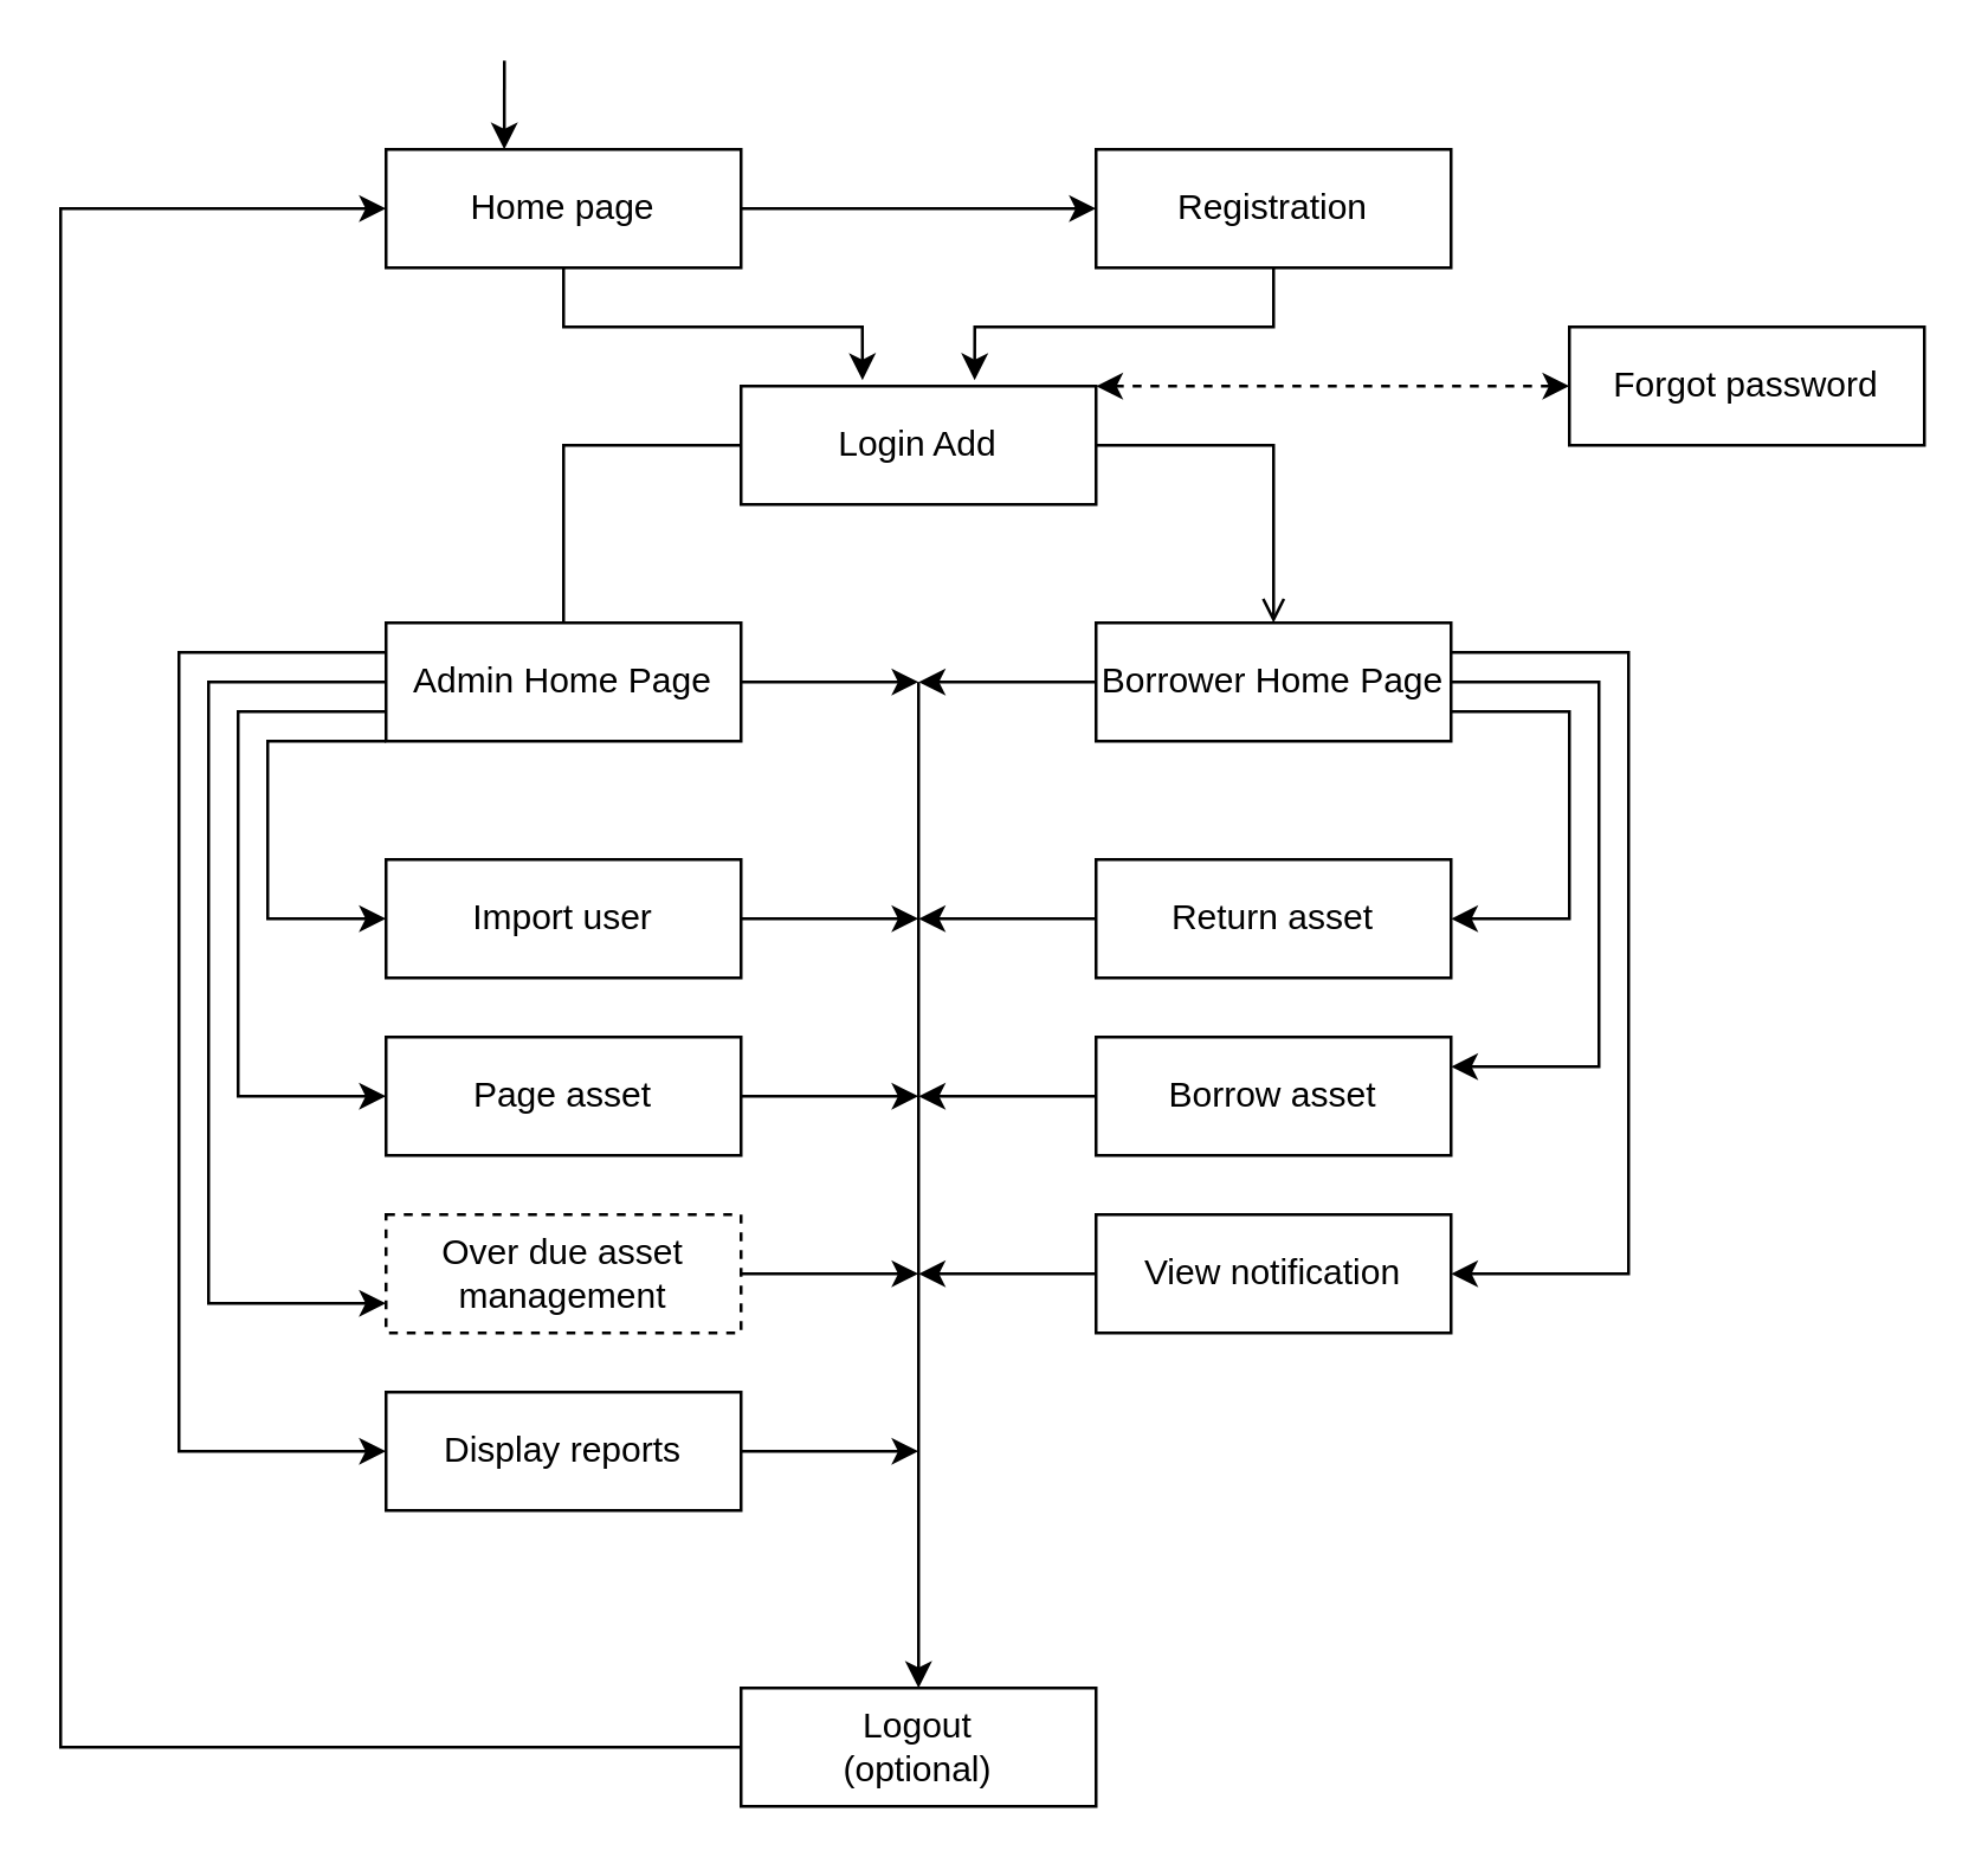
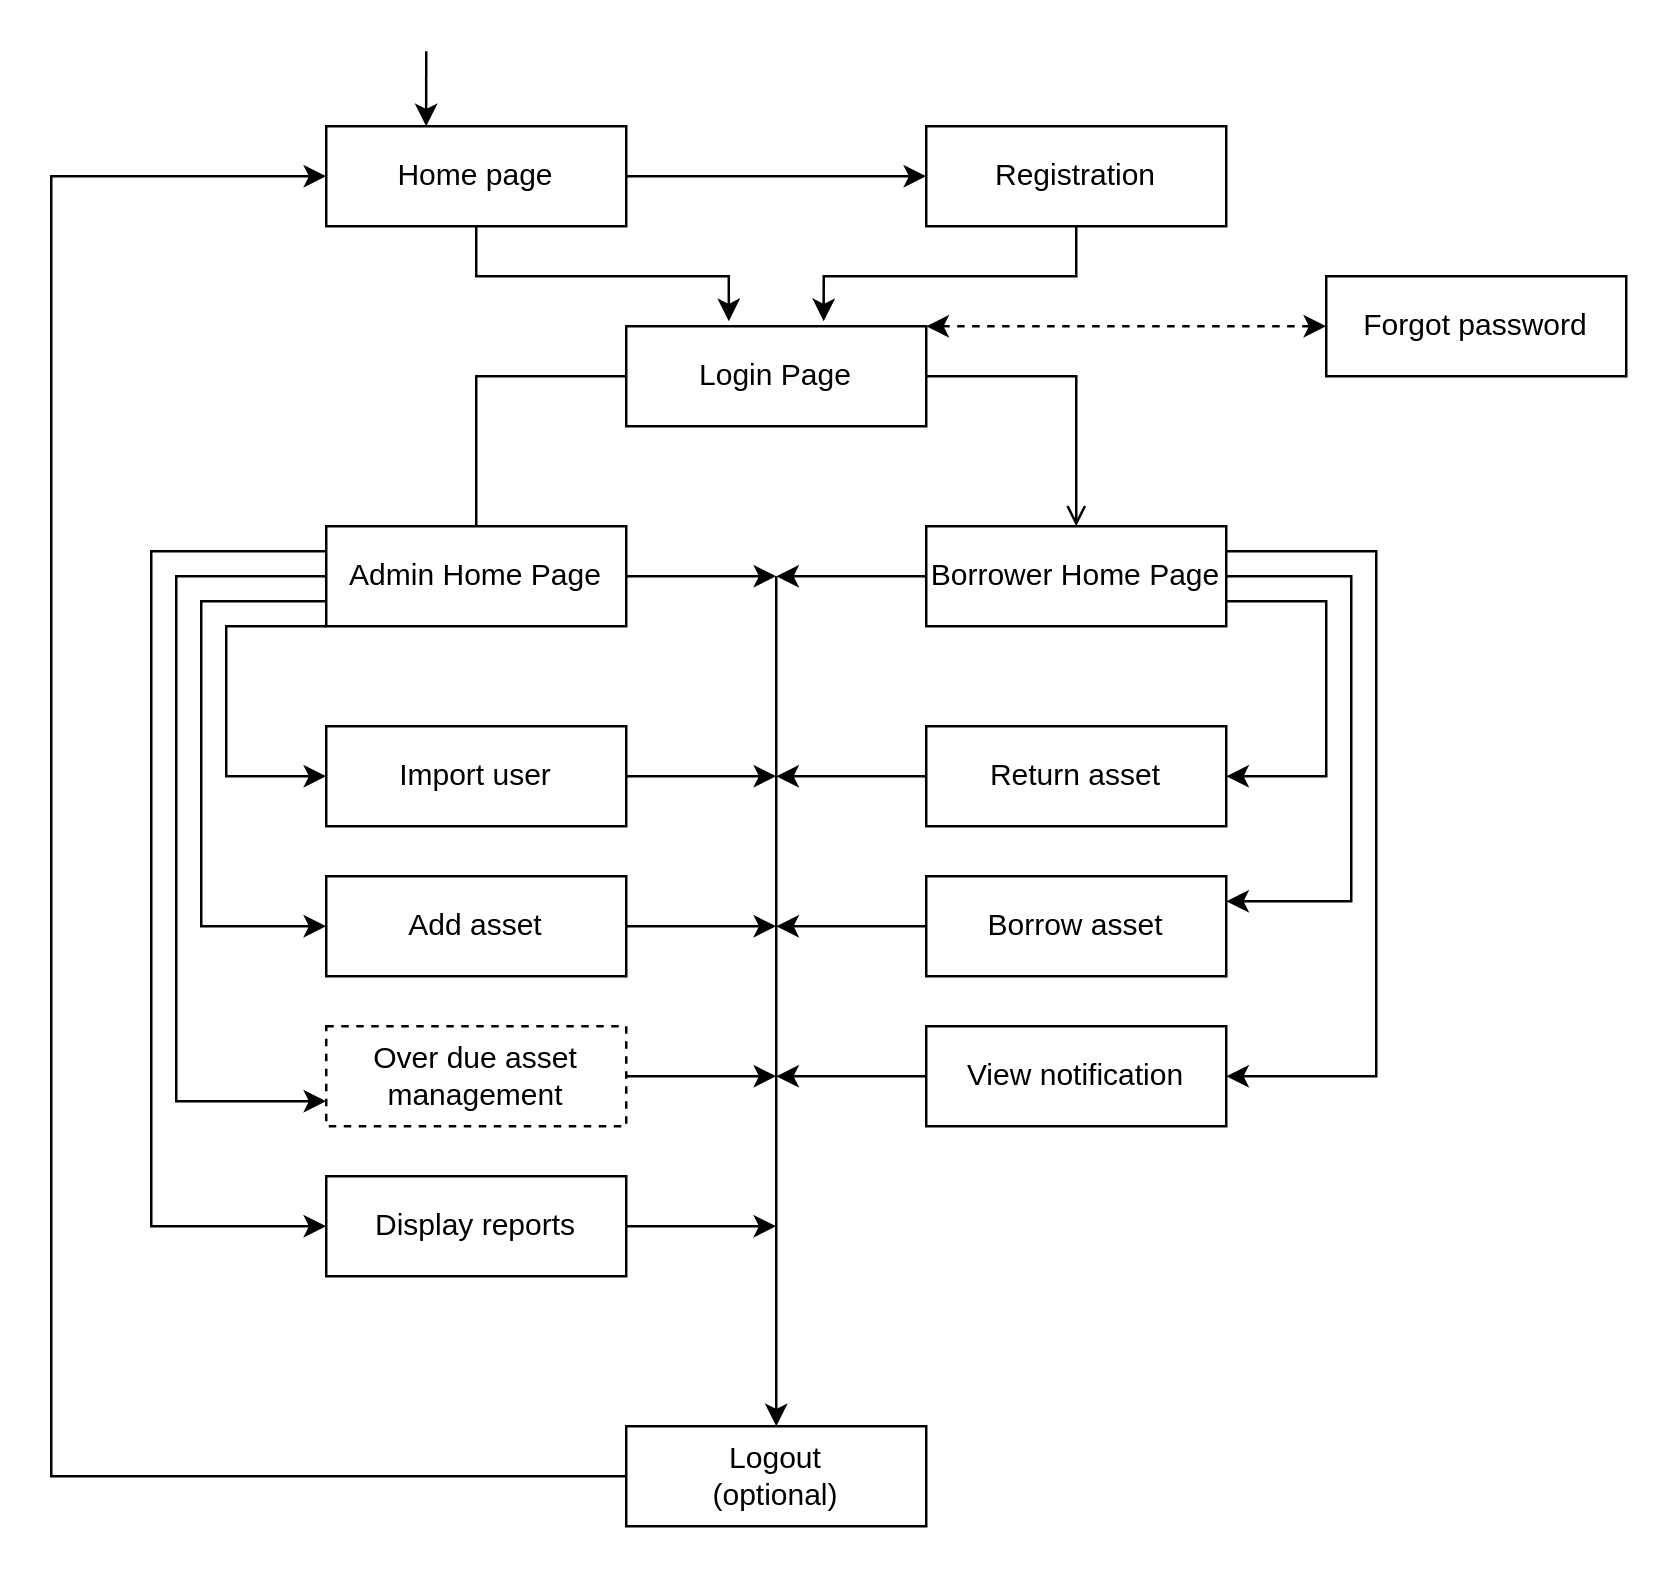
  <mxCell id="0" />
  <mxCell id="1" parent="0" />
  <mxCell id="2" style="edgeStyle=orthogonalEdgeStyle;rounded=0;orthogonalLoop=1;jettySize=auto;html=1;entryX=0.5;entryY=0;entryDx=0;entryDy=0;endArrow=none;" edge="1" parent="1" source="4" target="15"><mxGeometry relative="1" as="geometry"><Array as="points"><mxPoint x="190" y="150" /></Array></mxGeometry></mxCell>
  <mxCell id="3" style="edgeStyle=orthogonalEdgeStyle;rounded=0;orthogonalLoop=1;jettySize=auto;html=1;entryX=0.5;entryY=0;entryDx=0;entryDy=0;endArrow=open;" edge="1" parent="1" source="4" target="20"><mxGeometry relative="1" as="geometry"><Array as="points"><mxPoint x="430" y="150" /></Array></mxGeometry></mxCell>
- <mxCell id="4" value="Login Add" style="rounded=0;whiteSpace=wrap;html=1;" vertex="1" parent="1"><mxGeometry x="250" y="130" width="120" height="40" as="geometry" /></mxCell>
+ <mxCell id="4" value="Login Page" style="rounded=0;whiteSpace=wrap;html=1;" vertex="1" parent="1"><mxGeometry x="250" y="130" width="120" height="40" as="geometry" /></mxCell>
  <mxCell id="5" style="edgeStyle=orthogonalEdgeStyle;rounded=0;orthogonalLoop=1;jettySize=auto;html=1;entryX=0.658;entryY=-0.05;entryDx=0;entryDy=0;entryPerimeter=0;" edge="1" parent="1" source="6" target="4"><mxGeometry relative="1" as="geometry"><mxPoint x="330" y="120" as="targetPoint" /></mxGeometry></mxCell>
  <mxCell id="6" value="Registration" style="rounded=0;whiteSpace=wrap;html=1;" vertex="1" parent="1"><mxGeometry x="370" y="50" width="120" height="40" as="geometry" /></mxCell>
  <mxCell id="7" style="edgeStyle=orthogonalEdgeStyle;rounded=0;orthogonalLoop=1;jettySize=auto;html=1;entryX=0;entryY=0.5;entryDx=0;entryDy=0;" edge="1" parent="1" source="9" target="6"><mxGeometry relative="1" as="geometry" /></mxCell>
  <mxCell id="8" style="edgeStyle=orthogonalEdgeStyle;rounded=0;orthogonalLoop=1;jettySize=auto;html=1;entryX=0.342;entryY=-0.05;entryDx=0;entryDy=0;entryPerimeter=0;" edge="1" parent="1" source="9" target="4"><mxGeometry relative="1" as="geometry" /></mxCell>
  <mxCell id="9" value="Home page" style="rounded=0;whiteSpace=wrap;html=1;" vertex="1" parent="1"><mxGeometry x="130" y="50" width="120" height="40" as="geometry" /></mxCell>
  <mxCell id="10" style="edgeStyle=orthogonalEdgeStyle;rounded=0;orthogonalLoop=1;jettySize=auto;html=1;entryX=0;entryY=0.5;entryDx=0;entryDy=0;" edge="1" parent="1" source="15" target="22"><mxGeometry relative="1" as="geometry"><Array as="points"><mxPoint x="90" y="250" /><mxPoint x="90" y="310" /></Array></mxGeometry></mxCell>
  <mxCell id="11" style="edgeStyle=orthogonalEdgeStyle;rounded=0;orthogonalLoop=1;jettySize=auto;html=1;entryX=0;entryY=0.5;entryDx=0;entryDy=0;" edge="1" parent="1" source="15" target="24"><mxGeometry relative="1" as="geometry"><Array as="points"><mxPoint x="80" y="240" /><mxPoint x="80" y="370" /></Array></mxGeometry></mxCell>
  <mxCell id="12" style="edgeStyle=orthogonalEdgeStyle;rounded=0;orthogonalLoop=1;jettySize=auto;html=1;entryX=0;entryY=0.75;entryDx=0;entryDy=0;" edge="1" parent="1" source="15" target="26"><mxGeometry relative="1" as="geometry"><Array as="points"><mxPoint x="70" y="230" /><mxPoint x="70" y="440" /></Array></mxGeometry></mxCell>
  <mxCell id="13" style="edgeStyle=orthogonalEdgeStyle;rounded=0;orthogonalLoop=1;jettySize=auto;html=1;entryX=0;entryY=0.5;entryDx=0;entryDy=0;" edge="1" parent="1" source="15" target="28"><mxGeometry relative="1" as="geometry"><Array as="points"><mxPoint x="60" y="220" /><mxPoint x="60" y="490" /></Array></mxGeometry></mxCell>
  <mxCell id="14" style="edgeStyle=orthogonalEdgeStyle;rounded=0;orthogonalLoop=1;jettySize=auto;html=1;" edge="1" parent="1" source="15"><mxGeometry relative="1" as="geometry"><mxPoint x="310" y="230" as="targetPoint" /></mxGeometry></mxCell>
  <mxCell id="15" value="Admin Home Page" style="rounded=0;whiteSpace=wrap;html=1;" vertex="1" parent="1"><mxGeometry x="130" y="210" width="120" height="40" as="geometry" /></mxCell>
  <mxCell id="16" style="edgeStyle=orthogonalEdgeStyle;rounded=0;orthogonalLoop=1;jettySize=auto;html=1;" edge="1" parent="1" source="20" target="32"><mxGeometry relative="1" as="geometry"><Array as="points"><mxPoint x="530" y="240" /><mxPoint x="530" y="310" /></Array></mxGeometry></mxCell>
  <mxCell id="17" style="edgeStyle=orthogonalEdgeStyle;rounded=0;orthogonalLoop=1;jettySize=auto;html=1;entryX=1;entryY=0.25;entryDx=0;entryDy=0;" edge="1" parent="1" source="20" target="34"><mxGeometry relative="1" as="geometry"><mxPoint x="400" y="270" as="targetPoint" /><Array as="points"><mxPoint x="540" y="230" /><mxPoint x="540" y="360" /></Array></mxGeometry></mxCell>
  <mxCell id="18" style="edgeStyle=orthogonalEdgeStyle;rounded=0;orthogonalLoop=1;jettySize=auto;html=1;" edge="1" parent="1" source="20"><mxGeometry relative="1" as="geometry"><mxPoint x="310" y="230" as="targetPoint" /></mxGeometry></mxCell>
  <mxCell id="19" style="edgeStyle=orthogonalEdgeStyle;rounded=0;orthogonalLoop=1;jettySize=auto;html=1;entryX=1;entryY=0.5;entryDx=0;entryDy=0;" edge="1" parent="1" source="20" target="39"><mxGeometry relative="1" as="geometry"><Array as="points"><mxPoint x="550" y="220" /><mxPoint x="550" y="430" /></Array></mxGeometry></mxCell>
  <mxCell id="20" value="Borrower Home Page" style="rounded=0;whiteSpace=wrap;html=1;" vertex="1" parent="1"><mxGeometry x="370" y="210" width="120" height="40" as="geometry" /></mxCell>
  <mxCell id="21" style="edgeStyle=orthogonalEdgeStyle;rounded=0;orthogonalLoop=1;jettySize=auto;html=1;" edge="1" parent="1" source="22"><mxGeometry relative="1" as="geometry"><mxPoint x="310" y="310" as="targetPoint" /></mxGeometry></mxCell>
  <mxCell id="22" value="Import user" style="rounded=0;whiteSpace=wrap;html=1;" vertex="1" parent="1"><mxGeometry x="130" y="290" width="120" height="40" as="geometry" /></mxCell>
  <mxCell id="23" style="edgeStyle=orthogonalEdgeStyle;rounded=0;orthogonalLoop=1;jettySize=auto;html=1;" edge="1" parent="1" source="24"><mxGeometry relative="1" as="geometry"><mxPoint x="310" y="370" as="targetPoint" /></mxGeometry></mxCell>
- <mxCell id="24" value="Page asset" style="rounded=0;whiteSpace=wrap;html=1;" vertex="1" parent="1"><mxGeometry x="130" y="350" width="120" height="40" as="geometry" /></mxCell>
+ <mxCell id="24" value="Add asset" style="rounded=0;whiteSpace=wrap;html=1;" vertex="1" parent="1"><mxGeometry x="130" y="350" width="120" height="40" as="geometry" /></mxCell>
  <mxCell id="25" style="edgeStyle=orthogonalEdgeStyle;rounded=0;orthogonalLoop=1;jettySize=auto;html=1;" edge="1" parent="1" source="26"><mxGeometry relative="1" as="geometry"><mxPoint x="310" y="430" as="targetPoint" /></mxGeometry></mxCell>
  <mxCell id="26" value="Over due asset management" style="rounded=0;whiteSpace=wrap;html=1;dashed=1;" vertex="1" parent="1"><mxGeometry x="130" y="410" width="120" height="40" as="geometry" /></mxCell>
  <mxCell id="27" style="edgeStyle=orthogonalEdgeStyle;rounded=0;orthogonalLoop=1;jettySize=auto;html=1;" edge="1" parent="1" source="28"><mxGeometry relative="1" as="geometry"><mxPoint x="310" y="490" as="targetPoint" /></mxGeometry></mxCell>
  <mxCell id="28" value="Display reports" style="rounded=0;whiteSpace=wrap;html=1;" vertex="1" parent="1"><mxGeometry x="130" y="470" width="120" height="40" as="geometry" /></mxCell>
  <mxCell id="29" style="edgeStyle=orthogonalEdgeStyle;rounded=0;orthogonalLoop=1;jettySize=auto;html=1;entryX=0;entryY=0.5;entryDx=0;entryDy=0;" edge="1" parent="1" source="30" target="9"><mxGeometry relative="1" as="geometry"><Array as="points"><mxPoint x="20" y="590" /><mxPoint x="20" y="70" /></Array></mxGeometry></mxCell>
  <mxCell id="30" value="Logout&lt;br&gt;(optional)" style="rounded=0;whiteSpace=wrap;html=1;" vertex="1" parent="1"><mxGeometry x="250" y="570" width="120" height="40" as="geometry" /></mxCell>
  <mxCell id="31" style="edgeStyle=orthogonalEdgeStyle;rounded=0;orthogonalLoop=1;jettySize=auto;html=1;" edge="1" parent="1" source="32"><mxGeometry relative="1" as="geometry"><mxPoint x="310" y="310" as="targetPoint" /></mxGeometry></mxCell>
  <mxCell id="32" value="Return asset" style="rounded=0;whiteSpace=wrap;html=1;" vertex="1" parent="1"><mxGeometry x="370" y="290" width="120" height="40" as="geometry" /></mxCell>
  <mxCell id="33" style="edgeStyle=orthogonalEdgeStyle;rounded=0;orthogonalLoop=1;jettySize=auto;html=1;" edge="1" parent="1" source="34"><mxGeometry relative="1" as="geometry"><mxPoint x="310" y="370" as="targetPoint" /></mxGeometry></mxCell>
  <mxCell id="34" value="Borrow asset" style="rounded=0;whiteSpace=wrap;html=1;" vertex="1" parent="1"><mxGeometry x="370" y="350" width="120" height="40" as="geometry" /></mxCell>
  <mxCell id="35" value="" style="endArrow=classic;html=1;entryX=0.5;entryY=0;entryDx=0;entryDy=0;" edge="1" parent="1" target="30"><mxGeometry width="50" height="50" relative="1" as="geometry"><mxPoint x="310" y="230" as="sourcePoint" /><mxPoint x="360" y="260" as="targetPoint" /></mxGeometry></mxCell>
  <mxCell id="36" value="" style="endArrow=classic;html=1;entryX=0.333;entryY=0;entryDx=0;entryDy=0;entryPerimeter=0;" edge="1" parent="1" target="9"><mxGeometry width="50" height="50" relative="1" as="geometry"><mxPoint x="170" y="20" as="sourcePoint" /><mxPoint x="410" y="290" as="targetPoint" /></mxGeometry></mxCell>
  <mxCell id="37" value="Forgot password" style="rounded=0;whiteSpace=wrap;html=1;" vertex="1" parent="1"><mxGeometry x="530" y="110" width="120" height="40" as="geometry" /></mxCell>
  <mxCell id="38" value="" style="endArrow=classic;startArrow=classic;html=1;entryX=0;entryY=0.5;entryDx=0;entryDy=0;exitX=1;exitY=0;exitDx=0;exitDy=0;dashed=1;" edge="1" parent="1" source="4" target="37"><mxGeometry width="50" height="50" relative="1" as="geometry"><mxPoint x="310" y="350" as="sourcePoint" /><mxPoint x="360" y="300" as="targetPoint" /></mxGeometry></mxCell>
  <mxCell id="39" value="View notification" style="rounded=0;whiteSpace=wrap;html=1;" vertex="1" parent="1"><mxGeometry x="370" y="410" width="120" height="40" as="geometry" /></mxCell>
  <mxCell id="40" value="" style="endArrow=classic;html=1;exitX=0;exitY=0.5;exitDx=0;exitDy=0;" edge="1" parent="1" source="39"><mxGeometry width="50" height="50" relative="1" as="geometry"><mxPoint x="310" y="350" as="sourcePoint" /><mxPoint x="310" y="430" as="targetPoint" /></mxGeometry></mxCell>
